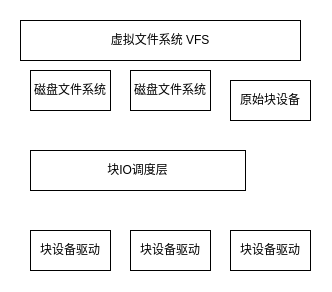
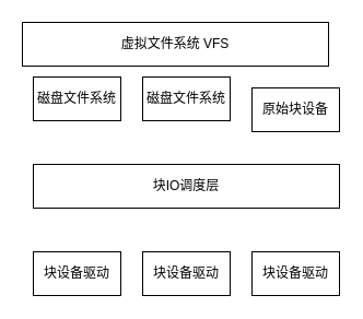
  <mxCell id="0" />
  <mxCell id="1" parent="0" />
  <mxCell id="2" value="虚拟文件系统 VFS" style="rounded=0;whiteSpace=wrap;html=1;" vertex="1" parent="1"><mxGeometry x="20" y="20" width="280" height="40" as="geometry" /></mxCell>
  <mxCell id="3" value="磁盘文件系统" style="rounded=0;whiteSpace=wrap;html=1;" vertex="1" parent="1"><mxGeometry x="30" y="70" width="80" height="40" as="geometry" /></mxCell>
  <mxCell id="4" value="原始块设备" style="rounded=0;whiteSpace=wrap;html=1;" vertex="1" parent="1"><mxGeometry x="230" y="80" width="80" height="40" as="geometry" /></mxCell>
  <mxCell id="5" value="磁盘文件系统" style="rounded=0;whiteSpace=wrap;html=1;" vertex="1" parent="1"><mxGeometry x="130" y="70" width="80" height="40" as="geometry" /></mxCell>
- <mxCell id="6" value="块IO调度层" style="rounded=0;whiteSpace=wrap;html=1;" vertex="1" parent="1"><mxGeometry x="30" y="150" width="215" height="40" as="geometry" /></mxCell>
+ <mxCell id="6" value="块IO调度层" style="rounded=0;whiteSpace=wrap;html=1;" vertex="1" parent="1"><mxGeometry x="30" y="150" width="280" height="40" as="geometry" /></mxCell>
  <mxCell id="7" value="块设备驱动" style="rounded=0;whiteSpace=wrap;html=1;" vertex="1" parent="1"><mxGeometry x="30" y="230" width="80" height="40" as="geometry" /></mxCell>
  <mxCell id="8" value="块设备驱动" style="rounded=0;whiteSpace=wrap;html=1;" vertex="1" parent="1"><mxGeometry x="230" y="230" width="80" height="40" as="geometry" /></mxCell>
  <mxCell id="9" value="块设备驱动" style="rounded=0;whiteSpace=wrap;html=1;" vertex="1" parent="1"><mxGeometry x="130" y="230" width="80" height="40" as="geometry" /></mxCell>
